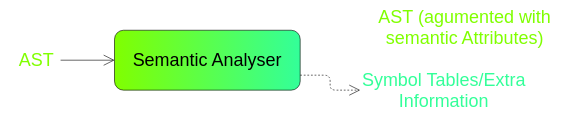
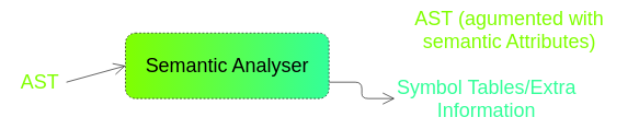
  <mxCell id="0" />
  <mxCell id="1" parent="0" />
- <mxCell id="2" value="Semantic Analyser" style="rounded=1;whiteSpace=wrap;html=1;fontSize=30;gradientColor=#80FF00;gradientDirection=west;fillColor=#33FF99;" vertex="1" parent="1"><mxGeometry x="190" y="50" width="310" height="100" as="geometry" /></mxCell>
- <mxCell id="3" value="AST" style="text;html=1;strokeColor=none;fillColor=none;align=center;verticalAlign=middle;whiteSpace=wrap;rounded=0;fontSize=30;fontColor=#80FF00;" vertex="1" parent="1"><mxGeometry x="20" y="75" width="80" height="50" as="geometry" /></mxCell>
+ <mxCell id="2" value="Semantic Analyser" style="rounded=1;whiteSpace=wrap;html=1;fontSize=30;gradientColor=#80FF00;gradientDirection=west;fillColor=#33FF99;dashed=1;" vertex="1" parent="1"><mxGeometry x="190" y="50" width="310" height="100" as="geometry" /></mxCell>
+ <mxCell id="3" value="AST" style="text;html=1;strokeColor=none;fillColor=none;align=center;verticalAlign=middle;whiteSpace=wrap;rounded=0;fontSize=30;fontColor=#80FF00;" vertex="1" parent="1"><mxGeometry x="20" y="100" width="80" height="50" as="geometry" /></mxCell>
  <mxCell id="4" style="edgeStyle=none;html=1;exitX=1;exitY=0.5;exitDx=0;exitDy=0;entryX=0;entryY=0.5;entryDx=0;entryDy=0;fontSize=30;fontColor=#80FF00;endArrow=open;endFill=0;endSize=16;" edge="1" parent="1" source="3" target="2"><mxGeometry relative="1" as="geometry"><mxPoint x="150" y="120" as="sourcePoint" /><mxPoint x="150" y="165" as="targetPoint" /></mxGeometry></mxCell>
  <mxCell id="5" value="&lt;font&gt;Symbol Tables/Extra Information&lt;/font&gt;" style="text;html=1;strokeColor=none;fillColor=none;align=center;verticalAlign=middle;whiteSpace=wrap;rounded=0;fontSize=30;fontColor=#33FF99;" vertex="1" parent="1"><mxGeometry x="600" y="125" width="280" height="50" as="geometry" /></mxCell>
  <mxCell id="6" value="AST (agumented with semantic Attributes)" style="text;html=1;strokeColor=none;fillColor=none;align=center;verticalAlign=middle;whiteSpace=wrap;rounded=0;fontSize=30;fontColor=#80FF00;" vertex="1" parent="1"><mxGeometry x="600" y="20" width="350" height="50" as="geometry" /></mxCell>
- <mxCell id="7" style="edgeStyle=orthogonalEdgeStyle;html=1;exitX=1;exitY=0.75;exitDx=0;exitDy=0;entryX=0;entryY=0.5;entryDx=0;entryDy=0;fontSize=30;fontColor=#80FF00;endArrow=open;endFill=0;endSize=16;dashed=1;" edge="1" parent="1" source="2" target="5"><mxGeometry relative="1" as="geometry"><mxPoint x="510" y="85" as="sourcePoint" /><mxPoint x="665" y="60" as="targetPoint" /></mxGeometry></mxCell>
+ <mxCell id="7" style="edgeStyle=orthogonalEdgeStyle;html=1;exitX=1;exitY=0.75;exitDx=0;exitDy=0;entryX=0;entryY=0.5;entryDx=0;entryDy=0;fontSize=30;fontColor=#80FF00;endArrow=open;endFill=0;endSize=16;" edge="1" parent="1" source="2" target="5"><mxGeometry relative="1" as="geometry"><mxPoint x="510" y="85" as="sourcePoint" /><mxPoint x="665" y="60" as="targetPoint" /></mxGeometry></mxCell>
